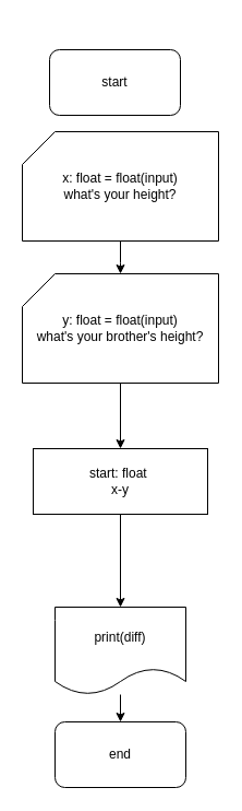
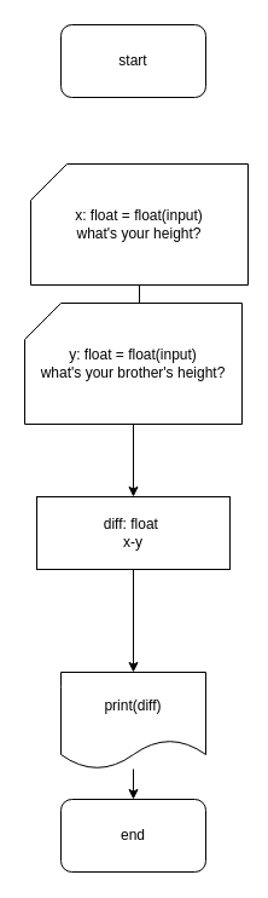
  <mxCell id="0" />
  <mxCell id="1" parent="0" />
- <mxCell id="2" value="start" style="rounded=1;whiteSpace=wrap;html=1;" vertex="1" parent="1"><mxGeometry x="45" y="45" width="120" height="60" as="geometry" /></mxCell>
+ <mxCell id="2" value="start" style="rounded=1;whiteSpace=wrap;html=1;" vertex="1" parent="1"><mxGeometry x="50" y="20" width="120" height="60" as="geometry" /></mxCell>
  <mxCell id="3" value="end" style="rounded=1;whiteSpace=wrap;html=1;" vertex="1" parent="1"><mxGeometry x="50" y="660" width="120" height="60" as="geometry" /></mxCell>
  <mxCell id="4" value="" style="edgeStyle=orthogonalEdgeStyle;rounded=0;orthogonalLoop=1;jettySize=auto;html=1;" edge="1" parent="1" source="5"><mxGeometry relative="1" as="geometry"><mxPoint x="110" y="250" as="targetPoint" /></mxGeometry></mxCell>
- <mxCell id="5" value="x: float = float(input)&lt;div&gt;what's your height?&lt;/div&gt;" style="shape=card;whiteSpace=wrap;html=1;" vertex="1" parent="1"><mxGeometry x="20" y="120" width="180" height="100" as="geometry" /></mxCell>
+ <mxCell id="5" value="x: float = float(input)&lt;div&gt;what's your height?&lt;/div&gt;" style="shape=card;whiteSpace=wrap;html=1;" vertex="1" parent="1"><mxGeometry x="25" y="135" width="180" height="100" as="geometry" /></mxCell>
  <mxCell id="6" value="" style="edgeStyle=orthogonalEdgeStyle;rounded=0;orthogonalLoop=1;jettySize=auto;html=1;" edge="1" parent="1" source="7" target="9"><mxGeometry relative="1" as="geometry" /></mxCell>
  <mxCell id="7" value="y: float = float(input)&lt;div&gt;what's your brother's height?&lt;/div&gt;" style="shape=card;whiteSpace=wrap;html=1;" vertex="1" parent="1"><mxGeometry x="20" y="250" width="180" height="100" as="geometry" /></mxCell>
  <mxCell id="8" value="" style="edgeStyle=orthogonalEdgeStyle;rounded=0;orthogonalLoop=1;jettySize=auto;html=1;" edge="1" parent="1" source="9" target="11"><mxGeometry relative="1" as="geometry" /></mxCell>
- <mxCell id="9" value="start: float&amp;nbsp;&lt;div&gt;x-y&lt;/div&gt;" style="rounded=0;whiteSpace=wrap;html=1;" vertex="1" parent="1"><mxGeometry x="30" y="410" width="160" height="60" as="geometry" /></mxCell>
+ <mxCell id="9" value="diff: float&amp;nbsp;&lt;div&gt;x-y&lt;/div&gt;" style="rounded=0;whiteSpace=wrap;html=1;" vertex="1" parent="1"><mxGeometry x="30" y="410" width="160" height="60" as="geometry" /></mxCell>
  <mxCell id="10" value="" style="edgeStyle=orthogonalEdgeStyle;rounded=0;orthogonalLoop=1;jettySize=auto;html=1;" edge="1" parent="1" source="11" target="3"><mxGeometry relative="1" as="geometry" /></mxCell>
  <mxCell id="11" value="print(diff)" style="shape=document;whiteSpace=wrap;html=1;boundedLbl=1;rounded=0;" vertex="1" parent="1"><mxGeometry x="50" y="555" width="120" height="80" as="geometry" /></mxCell>
